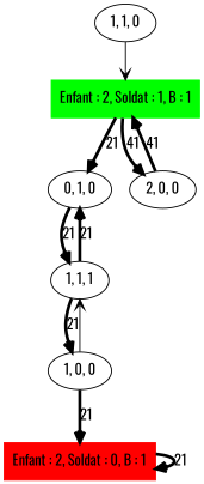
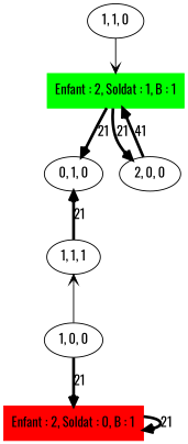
  digraph {
    fontname=Oswald
    node [fontname=Oswald]
    edge [arrowhead=open fontname=Oswald penwidth=3]
    n1 [color=green label="Enfant : 2, Soldat : 1, B : 1" shape=box style=filled]
    "0, 1, 0"
    "2, 0, 0"
    "1, 1, 0"
    "1, 1, 1"
    n6 [color=red label="Enfant : 2, Soldat : 0, B : 1" shape=box style=filled]
    "1, 0, 0"
    n1 -> "0, 1, 0" [label=21]
-   n1 -> "2, 0, 0" [label=41]
-   "0, 1, 0" -> "1, 1, 1" [label=21]
+   n1 -> "2, 0, 0" [label=21]
    "2, 0, 0" -> n1 [label=41]
    "1, 1, 0" -> n1 [penwidth=""]
    "1, 1, 1" -> "0, 1, 0" [label=21]
-   "1, 1, 1" -> "1, 0, 0" [label=21]
    n6 -> n6 [label=21]
    "1, 0, 0" -> "1, 1, 1" [penwidth=""]
    "1, 0, 0" -> n6 [label=21]
  }
